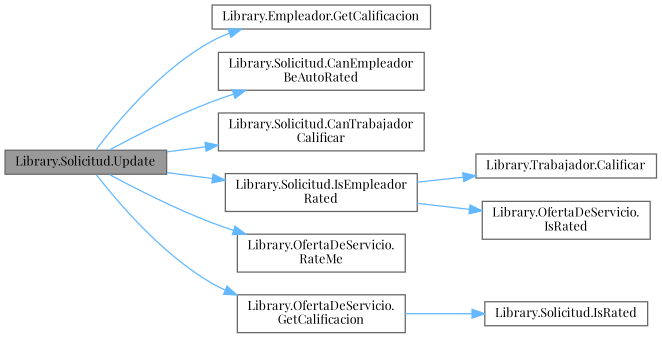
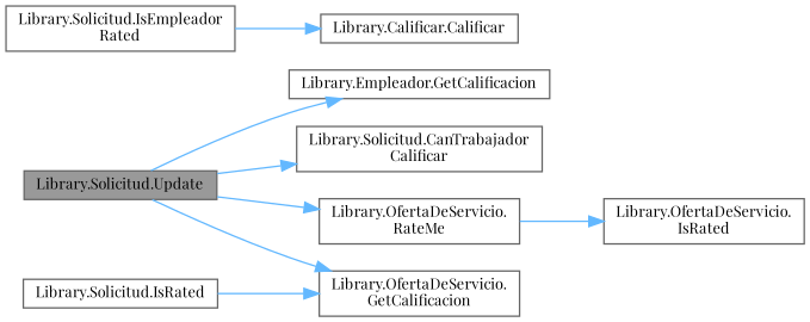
  digraph {
    fontname="Playfair Display"
    rankdir=LR
    node [color=grey40 fillcolor=white fontname="Playfair Display" fontsize=10 shape=box style=filled]
    edge [color=steelblue1 fontname="Playfair Display" fontsize=10 labelfontname=Helvetica labelfontsize=10 style=solid]
    n1 [color=gray40 fillcolor=grey60 fontcolor=black height=0.2 label="Library.Solicitud.Update" width=0.4]
    n2 [height=0.2 label="Library.Empleador.GetCalificacion" width=0.4]
-   n3 [height=0.2 label="Library.Solicitud.CanEmpleador\lBeAutoRated" width=0.4]
    n4 [height=0.2 label="Library.Solicitud.CanTrabajador\lCalificar" width=0.4]
    n5 [height=0.2 label="Library.Solicitud.IsEmpleador\lRated" width=0.4]
    n6 [height=0.2 label="Library.OfertaDeServicio.\lRateMe" width=0.4]
    n7 [height=0.2 label="Library.OfertaDeServicio.\lGetCalificacion" width=0.4]
-   n8 [height=0.2 label="Library.Trabajador.Calificar" width=0.4]
+   n8 [height=0.2 label="Library.Calificar.Calificar" width=0.4]
    n9 [height=0.2 label="Library.Solicitud.IsRated" width=0.4]
    n10 [height=0.2 label="Library.OfertaDeServicio.\lIsRated" width=0.4]
    n1 -> n2
-   n1 -> n3
    n1 -> n4
-   n1 -> n5
    n1 -> n6
    n1 -> n7
    n5 -> n8
-   n5 -> n10
-   n7 -> n9
+   n6 -> n10
+   n9 -> n7
  }
